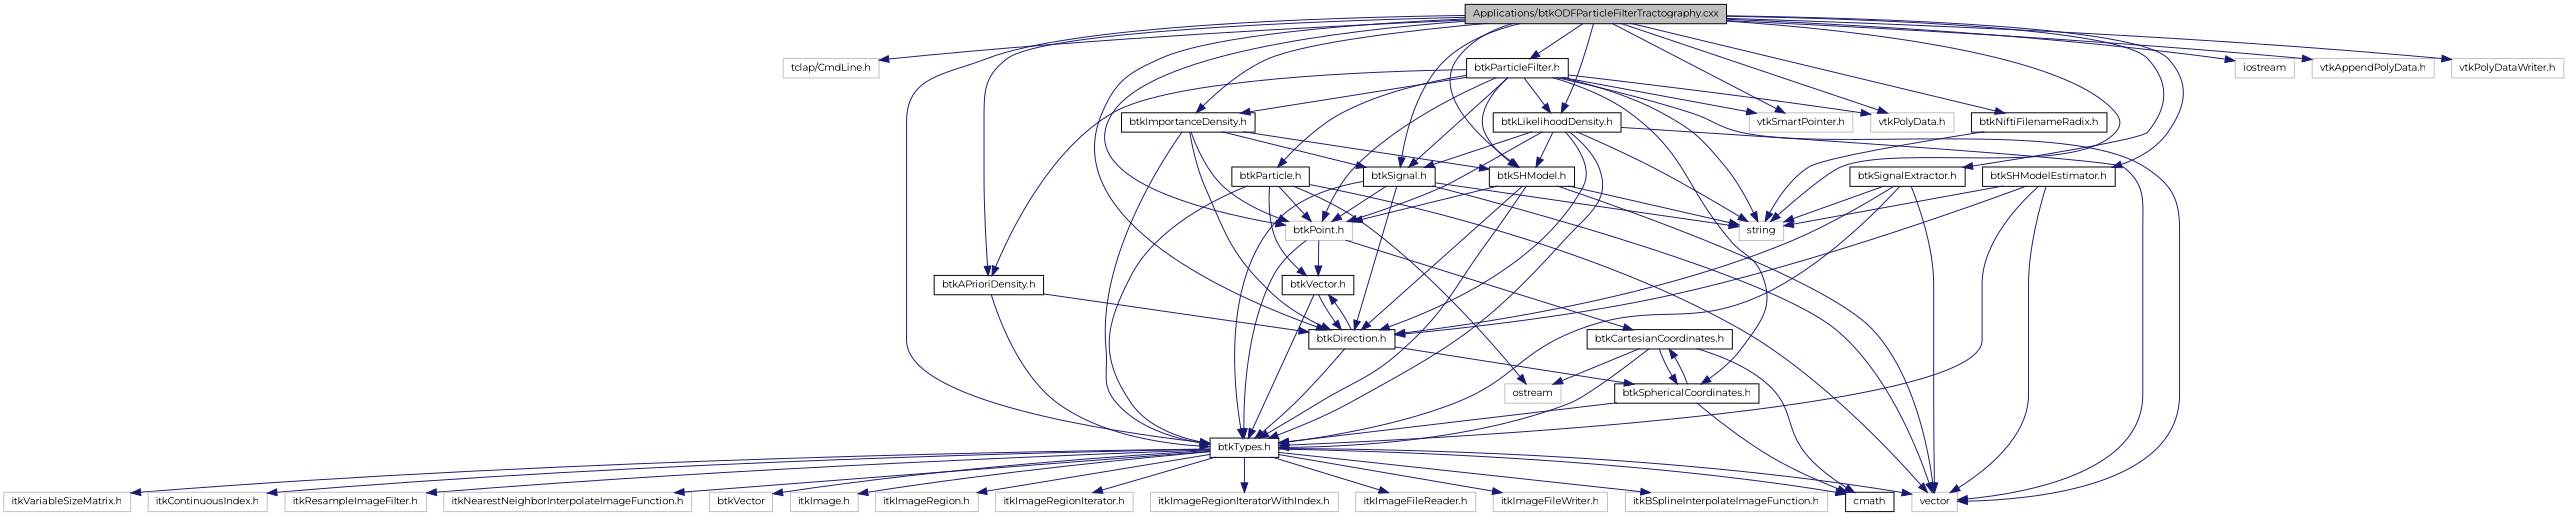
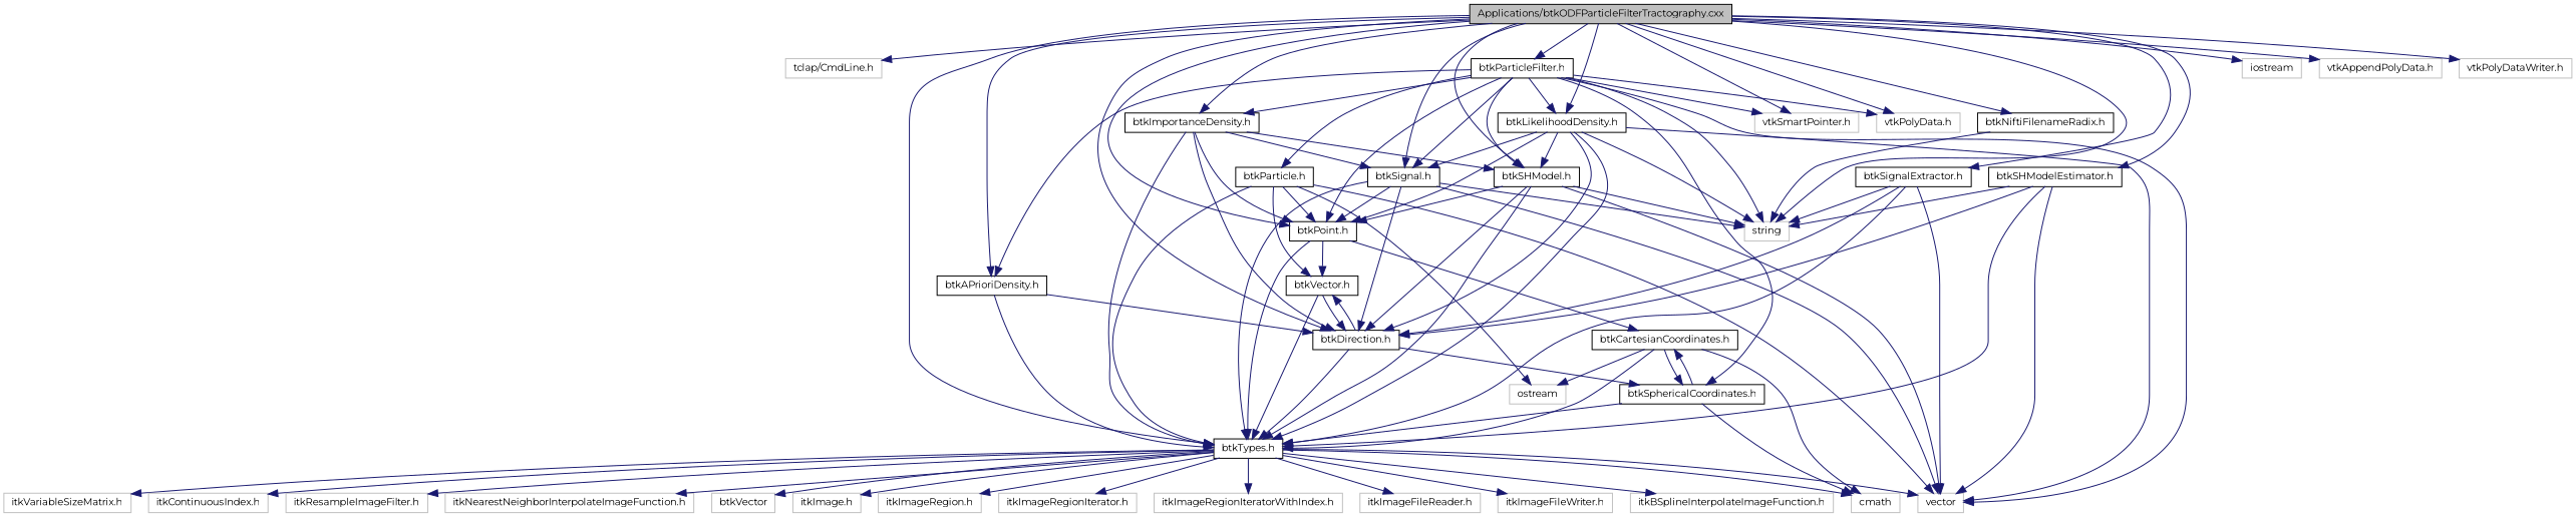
  digraph {
    fontname=Montserrat
    node [color=grey75 fillcolor=white fontname=Montserrat fontsize=10 shape=record style=filled]
    edge [color=midnightblue fontname=Montserrat fontsize=10 labelfontname="FreeSans.ttf" labelfontsize=10 style=solid]
    n1 [color=black fillcolor=grey75 fontcolor=black height=0.2 label="Applications/btkODFParticleFilterTractography.cxx" width=0.4]
    n2 [height=0.2 label="tclap/CmdLine.h" width=0.4]
    n3 [height=0.2 label=string width=0.4]
    n4 [height=0.2 label=iostream width=0.4]
    n5 [height=0.2 label="vtkSmartPointer.h" width=0.4]
    n6 [height=0.2 label="vtkPolyData.h" width=0.4]
    n7 [height=0.2 label="vtkAppendPolyData.h" width=0.4]
    n8 [height=0.2 label="vtkPolyDataWriter.h" width=0.4]
    n9 [color=black height=0.2 label="btkTypes.h" width=0.4]
-   n10 [height=0.2 label="btkPoint.h" width=0.4]
+   n10 [color=black height=0.2 label="btkPoint.h" width=0.4]
    n11 [color=black height=0.2 label="btkDirection.h" width=0.4]
    n12 [color=black height=0.2 label="btkSignal.h" width=0.4]
    n13 [color=black height=0.2 label="btkSignalExtractor.h" width=0.4]
    n14 [color=black height=0.2 label="btkSHModel.h" width=0.4]
    n15 [color=black height=0.2 label="btkSHModelEstimator.h" width=0.4]
    n16 [color=black height=0.2 label="btkImportanceDensity.h" width=0.4]
    n17 [color=black height=0.2 label="btkAPrioriDensity.h" width=0.4]
    n18 [color=black height=0.2 label="btkLikelihoodDensity.h" width=0.4]
    n19 [color=black height=0.2 label="btkParticleFilter.h" width=0.4]
    n20 [color=black height=0.2 label="btkNiftiFilenameRadix.h" width=0.4]
    n21 [height=0.2 label="itkImage.h" width=0.4]
    n22 [height=0.2 label="itkImageRegion.h" width=0.4]
    n23 [height=0.2 label="itkImageRegionIterator.h" width=0.4]
    n24 [height=0.2 label="itkImageRegionIteratorWithIndex.h" width=0.4]
    n25 [height=0.2 label="itkImageFileReader.h" width=0.4]
    n26 [height=0.2 label="itkImageFileWriter.h" width=0.4]
    n27 [height=0.2 label="itkBSplineInterpolateImageFunction.h" width=0.4]
    n28 [height=0.2 label="itkVariableSizeMatrix.h" width=0.4]
    n29 [height=0.2 label="itkContinuousIndex.h" width=0.4]
    n30 [height=0.2 label="itkResampleImageFilter.h" width=0.4]
    n31 [height=0.2 label="itkNearestNeighborInterpolateImageFunction.h" width=0.4]
    n32 [height=0.2 label=btkVector width=0.4]
-   n33 [color=black height=0.2 label=cmath width=0.4]
+   n33 [height=0.2 label=cmath width=0.4]
    n34 [height=0.2 label=vector width=0.4]
    n35 [color=black height=0.2 label="btkCartesianCoordinates.h" width=0.4]
    n36 [color=black height=0.2 label="btkVector.h" width=0.4]
    n37 [color=black height=0.2 label="btkSphericalCoordinates.h" width=0.4]
    n38 [color=black height=0.2 label="btkParticle.h" width=0.4]
    n39 [height=0.2 label=ostream width=0.4]
    n1 -> n2
    n1 -> n3
    n1 -> n4
    n1 -> n5
    n1 -> n6
    n1 -> n7
    n1 -> n8
    n1 -> n9
    n1 -> n10
    n1 -> n11
    n1 -> n12
    n1 -> n13
    n1 -> n14
    n1 -> n15
    n1 -> n16
    n1 -> n17
    n1 -> n18
    n1 -> n19
    n1 -> n20
    n9 -> n21
    n9 -> n22
    n9 -> n23
    n9 -> n24
    n9 -> n25
    n9 -> n26
    n9 -> n27
    n9 -> n28
    n9 -> n29
    n9 -> n30
    n9 -> n31
    n9 -> n32
    n9 -> n33
    n9 -> n34
    n10 -> n9
    n10 -> n35
    n10 -> n36
    n11 -> n9
    n11 -> n36
    n11 -> n37
    n12 -> n3
    n12 -> n9
    n12 -> n10
    n12 -> n11
    n12 -> n34
    n13 -> n3
    n13 -> n9
    n13 -> n11
    n13 -> n34
    n14 -> n3
    n14 -> n9
    n14 -> n10
    n14 -> n11
    n14 -> n34
    n15 -> n3
    n15 -> n9
    n15 -> n11
    n15 -> n34
    n16 -> n9
    n16 -> n10
    n16 -> n11
    n16 -> n12
    n16 -> n14
    n17 -> n9
    n17 -> n11
    n18 -> n3
    n18 -> n9
    n18 -> n10
    n18 -> n11
    n18 -> n12
    n18 -> n14
    n18 -> n34
    n19 -> n3
    n19 -> n5
    n19 -> n6
    n19 -> n10
    n19 -> n12
    n19 -> n14
    n19 -> n16
    n19 -> n17
    n19 -> n18
    n19 -> n34
    n19 -> n37
    n19 -> n38
    n20 -> n3
    n35 -> n9
    n35 -> n33
    n35 -> n37
    n35 -> n39
    n36 -> n9
    n36 -> n11
    n37 -> n9
    n37 -> n33
    n37 -> n35
    n38 -> n9
    n38 -> n10
    n38 -> n34
    n38 -> n36
    n38 -> n39
  }
